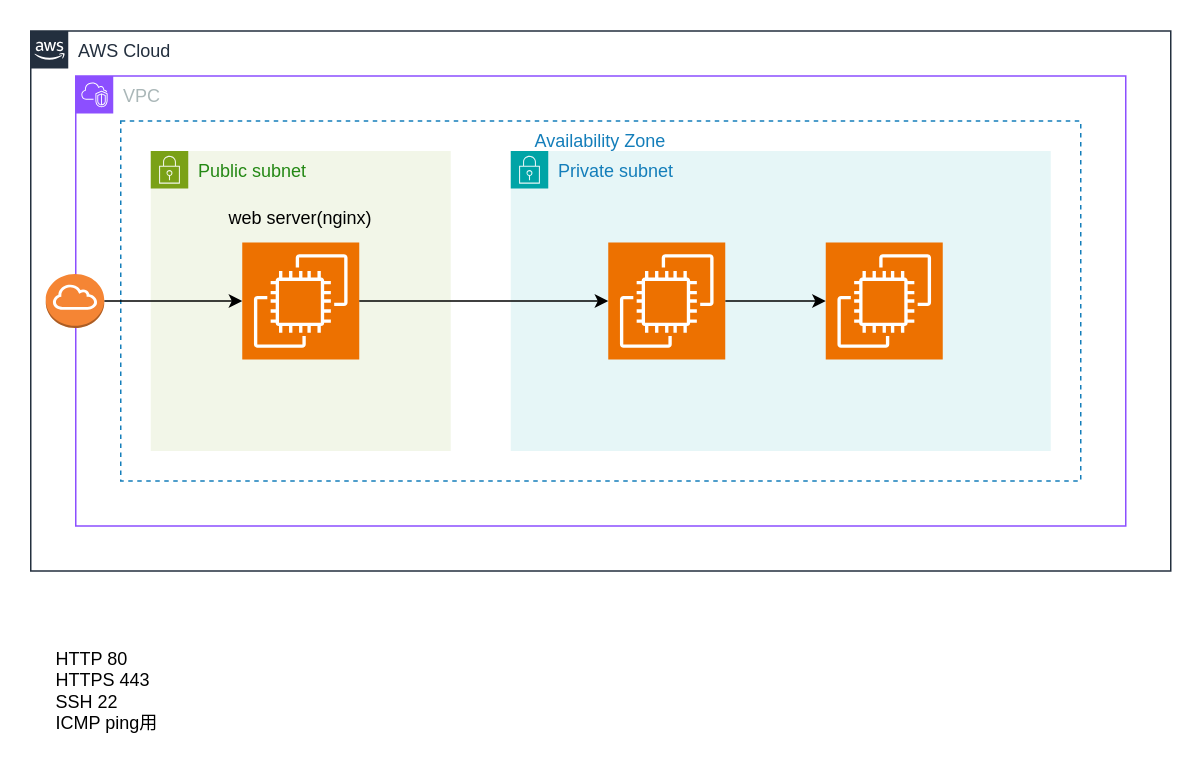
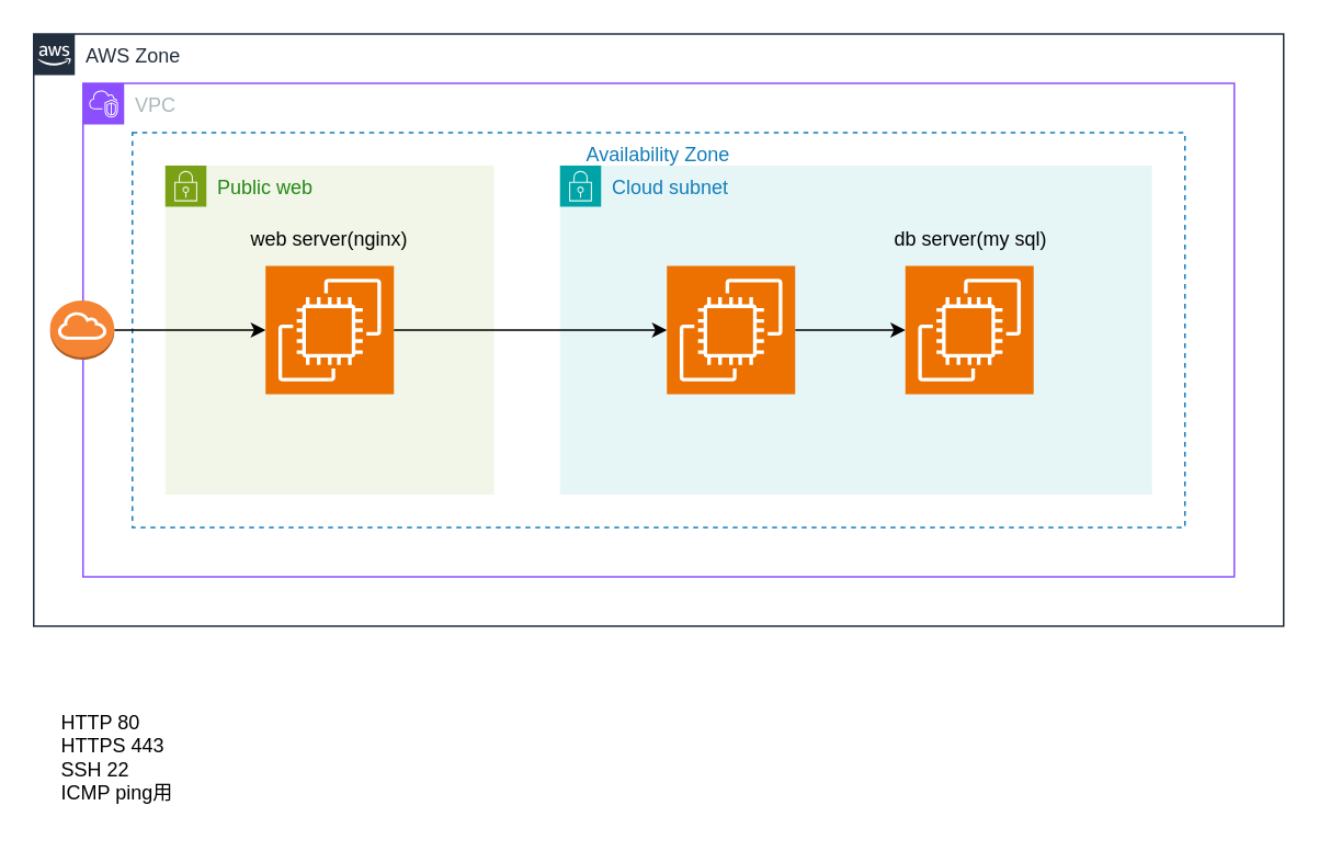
  <mxCell id="0" />
  <mxCell id="1" parent="0" />
- <mxCell id="2" value="AWS Cloud" style="points=[[0,0],[0.25,0],[0.5,0],[0.75,0],[1,0],[1,0.25],[1,0.5],[1,0.75],[1,1],[0.75,1],[0.5,1],[0.25,1],[0,1],[0,0.75],[0,0.5],[0,0.25]];outlineConnect=0;gradientColor=none;html=1;whiteSpace=wrap;fontSize=12;fontStyle=0;container=1;pointerEvents=0;collapsible=0;recursiveResize=0;shape=mxgraph.aws4.group;grIcon=mxgraph.aws4.group_aws_cloud_alt;strokeColor=#232F3E;fillColor=none;verticalAlign=top;align=left;spacingLeft=30;fontColor=#232F3E;dashed=0;" vertex="1" parent="1"><mxGeometry x="20" y="20" width="760" height="360" as="geometry" /></mxCell>
+ <mxCell id="2" value="AWS Zone" style="points=[[0,0],[0.25,0],[0.5,0],[0.75,0],[1,0],[1,0.25],[1,0.5],[1,0.75],[1,1],[0.75,1],[0.5,1],[0.25,1],[0,1],[0,0.75],[0,0.5],[0,0.25]];outlineConnect=0;gradientColor=none;html=1;whiteSpace=wrap;fontSize=12;fontStyle=0;container=1;pointerEvents=0;collapsible=0;recursiveResize=0;shape=mxgraph.aws4.group;grIcon=mxgraph.aws4.group_aws_cloud_alt;strokeColor=#232F3E;fillColor=none;verticalAlign=top;align=left;spacingLeft=30;fontColor=#232F3E;dashed=0;" vertex="1" parent="1"><mxGeometry x="20" y="20" width="760" height="360" as="geometry" /></mxCell>
  <mxCell id="3" value="VPC" style="points=[[0,0],[0.25,0],[0.5,0],[0.75,0],[1,0],[1,0.25],[1,0.5],[1,0.75],[1,1],[0.75,1],[0.5,1],[0.25,1],[0,1],[0,0.75],[0,0.5],[0,0.25]];outlineConnect=0;gradientColor=none;html=1;whiteSpace=wrap;fontSize=12;fontStyle=0;container=1;pointerEvents=0;collapsible=0;recursiveResize=0;shape=mxgraph.aws4.group;grIcon=mxgraph.aws4.group_vpc2;strokeColor=#8C4FFF;fillColor=none;verticalAlign=top;align=left;spacingLeft=30;fontColor=#AAB7B8;dashed=0;" vertex="1" parent="1"><mxGeometry x="50" y="50" width="700" height="300" as="geometry" /></mxCell>
- <mxCell id="4" value="Private subnet" style="points=[[0,0],[0.25,0],[0.5,0],[0.75,0],[1,0],[1,0.25],[1,0.5],[1,0.75],[1,1],[0.75,1],[0.5,1],[0.25,1],[0,1],[0,0.75],[0,0.5],[0,0.25]];outlineConnect=0;gradientColor=none;html=1;whiteSpace=wrap;fontSize=12;fontStyle=0;container=1;pointerEvents=0;collapsible=0;recursiveResize=0;shape=mxgraph.aws4.group;grIcon=mxgraph.aws4.group_security_group;grStroke=0;strokeColor=#00A4A6;fillColor=#E6F6F7;verticalAlign=top;align=left;spacingLeft=30;fontColor=#147EBA;dashed=0;" vertex="1" parent="3"><mxGeometry x="290" y="50" width="360" height="200" as="geometry" /></mxCell>
+ <mxCell id="4" value="Cloud subnet" style="points=[[0,0],[0.25,0],[0.5,0],[0.75,0],[1,0],[1,0.25],[1,0.5],[1,0.75],[1,1],[0.75,1],[0.5,1],[0.25,1],[0,1],[0,0.75],[0,0.5],[0,0.25]];outlineConnect=0;gradientColor=none;html=1;whiteSpace=wrap;fontSize=12;fontStyle=0;container=1;pointerEvents=0;collapsible=0;recursiveResize=0;shape=mxgraph.aws4.group;grIcon=mxgraph.aws4.group_security_group;grStroke=0;strokeColor=#00A4A6;fillColor=#E6F6F7;verticalAlign=top;align=left;spacingLeft=30;fontColor=#147EBA;dashed=0;" vertex="1" parent="3"><mxGeometry x="290" y="50" width="360" height="200" as="geometry" /></mxCell>
  <mxCell id="5" value="" style="sketch=0;points=[[0,0,0],[0.25,0,0],[0.5,0,0],[0.75,0,0],[1,0,0],[0,1,0],[0.25,1,0],[0.5,1,0],[0.75,1,0],[1,1,0],[0,0.25,0],[0,0.5,0],[0,0.75,0],[1,0.25,0],[1,0.5,0],[1,0.75,0]];outlineConnect=0;fontColor=#232F3E;fillColor=#ED7100;strokeColor=#ffffff;dashed=0;verticalLabelPosition=bottom;verticalAlign=top;align=center;html=1;fontSize=12;fontStyle=0;aspect=fixed;shape=mxgraph.aws4.resourceIcon;resIcon=mxgraph.aws4.ec2;" vertex="1" parent="4"><mxGeometry x="210" y="61" width="78" height="78" as="geometry" /></mxCell>
  <mxCell id="6" style="edgeStyle=orthogonalEdgeStyle;rounded=0;orthogonalLoop=1;jettySize=auto;html=1;exitX=1;exitY=0.5;exitDx=0;exitDy=0;exitPerimeter=0;" edge="1" parent="4" source="7" target="5"><mxGeometry relative="1" as="geometry" /></mxCell>
  <mxCell id="7" value="" style="sketch=0;points=[[0,0,0],[0.25,0,0],[0.5,0,0],[0.75,0,0],[1,0,0],[0,1,0],[0.25,1,0],[0.5,1,0],[0.75,1,0],[1,1,0],[0,0.25,0],[0,0.5,0],[0,0.75,0],[1,0.25,0],[1,0.5,0],[1,0.75,0]];outlineConnect=0;fontColor=#232F3E;fillColor=#ED7100;strokeColor=#ffffff;dashed=0;verticalLabelPosition=bottom;verticalAlign=top;align=center;html=1;fontSize=12;fontStyle=0;aspect=fixed;shape=mxgraph.aws4.resourceIcon;resIcon=mxgraph.aws4.ec2;" vertex="1" parent="4"><mxGeometry x="65" y="61" width="78" height="78" as="geometry" /></mxCell>
- <mxCell id="8" value="Public subnet" style="points=[[0,0],[0.25,0],[0.5,0],[0.75,0],[1,0],[1,0.25],[1,0.5],[1,0.75],[1,1],[0.75,1],[0.5,1],[0.25,1],[0,1],[0,0.75],[0,0.5],[0,0.25]];outlineConnect=0;gradientColor=none;html=1;whiteSpace=wrap;fontSize=12;fontStyle=0;container=1;pointerEvents=0;collapsible=0;recursiveResize=0;shape=mxgraph.aws4.group;grIcon=mxgraph.aws4.group_security_group;grStroke=0;strokeColor=#7AA116;fillColor=#F2F6E8;verticalAlign=top;align=left;spacingLeft=30;fontColor=#248814;dashed=0;" vertex="1" parent="3"><mxGeometry x="50" y="50" width="200" height="200" as="geometry" /></mxCell>
+ <mxCell id="8" value="Public web" style="points=[[0,0],[0.25,0],[0.5,0],[0.75,0],[1,0],[1,0.25],[1,0.5],[1,0.75],[1,1],[0.75,1],[0.5,1],[0.25,1],[0,1],[0,0.75],[0,0.5],[0,0.25]];outlineConnect=0;gradientColor=none;html=1;whiteSpace=wrap;fontSize=12;fontStyle=0;container=1;pointerEvents=0;collapsible=0;recursiveResize=0;shape=mxgraph.aws4.group;grIcon=mxgraph.aws4.group_security_group;grStroke=0;strokeColor=#7AA116;fillColor=#F2F6E8;verticalAlign=top;align=left;spacingLeft=30;fontColor=#248814;dashed=0;" vertex="1" parent="3"><mxGeometry x="50" y="50" width="200" height="200" as="geometry" /></mxCell>
  <mxCell id="9" value="" style="sketch=0;points=[[0,0,0],[0.25,0,0],[0.5,0,0],[0.75,0,0],[1,0,0],[0,1,0],[0.25,1,0],[0.5,1,0],[0.75,1,0],[1,1,0],[0,0.25,0],[0,0.5,0],[0,0.75,0],[1,0.25,0],[1,0.5,0],[1,0.75,0]];outlineConnect=0;fontColor=#232F3E;fillColor=#ED7100;strokeColor=#ffffff;dashed=0;verticalLabelPosition=bottom;verticalAlign=top;align=center;html=1;fontSize=12;fontStyle=0;aspect=fixed;shape=mxgraph.aws4.resourceIcon;resIcon=mxgraph.aws4.ec2;" vertex="1" parent="8"><mxGeometry x="61" y="61" width="78" height="78" as="geometry" /></mxCell>
  <mxCell id="10" style="edgeStyle=orthogonalEdgeStyle;rounded=0;orthogonalLoop=1;jettySize=auto;html=1;exitX=1;exitY=0.5;exitDx=0;exitDy=0;exitPerimeter=0;" edge="1" parent="3" source="9" target="7"><mxGeometry relative="1" as="geometry" /></mxCell>
  <mxCell id="11" value="Availability Zone" style="fillColor=none;strokeColor=#147EBA;dashed=1;verticalAlign=top;fontStyle=0;fontColor=#147EBA;whiteSpace=wrap;html=1;" vertex="1" parent="3"><mxGeometry x="30" y="30" width="640" height="240" as="geometry" /></mxCell>
  <mxCell id="12" value="web server(nginx)" style="text;html=1;strokeColor=none;fillColor=none;align=center;verticalAlign=middle;whiteSpace=wrap;rounded=0;" vertex="1" parent="3"><mxGeometry x="85" y="80" width="130" height="30" as="geometry" /></mxCell>
+ <mxCell id="13" value="db server(my sql)" style="text;html=1;strokeColor=none;fillColor=none;align=center;verticalAlign=middle;whiteSpace=wrap;rounded=0;" vertex="1" parent="3"><mxGeometry x="480" y="80" width="120" height="30" as="geometry" /></mxCell>
  <mxCell id="14" style="edgeStyle=orthogonalEdgeStyle;rounded=0;orthogonalLoop=1;jettySize=auto;html=1;exitX=1;exitY=0.5;exitDx=0;exitDy=0;exitPerimeter=0;" edge="1" parent="1" source="15" target="9"><mxGeometry relative="1" as="geometry" /></mxCell>
  <mxCell id="15" value="" style="outlineConnect=0;dashed=0;verticalLabelPosition=bottom;verticalAlign=top;align=center;html=1;shape=mxgraph.aws3.internet_gateway;fillColor=#F58534;gradientColor=none;" vertex="1" parent="1"><mxGeometry x="30" y="182" width="39" height="36" as="geometry" /></mxCell>
  <mxCell id="16" value="HTTP 80&lt;br&gt;HTTPS 443&lt;br&gt;SSH 22&lt;br&gt;ICMP ping用" style="text;html=1;align=left;verticalAlign=top;resizable=0;points=[];autosize=1;strokeColor=none;fillColor=none;" vertex="1" parent="1"><mxGeometry x="35" y="425" width="90" height="70" as="geometry" /></mxCell>
